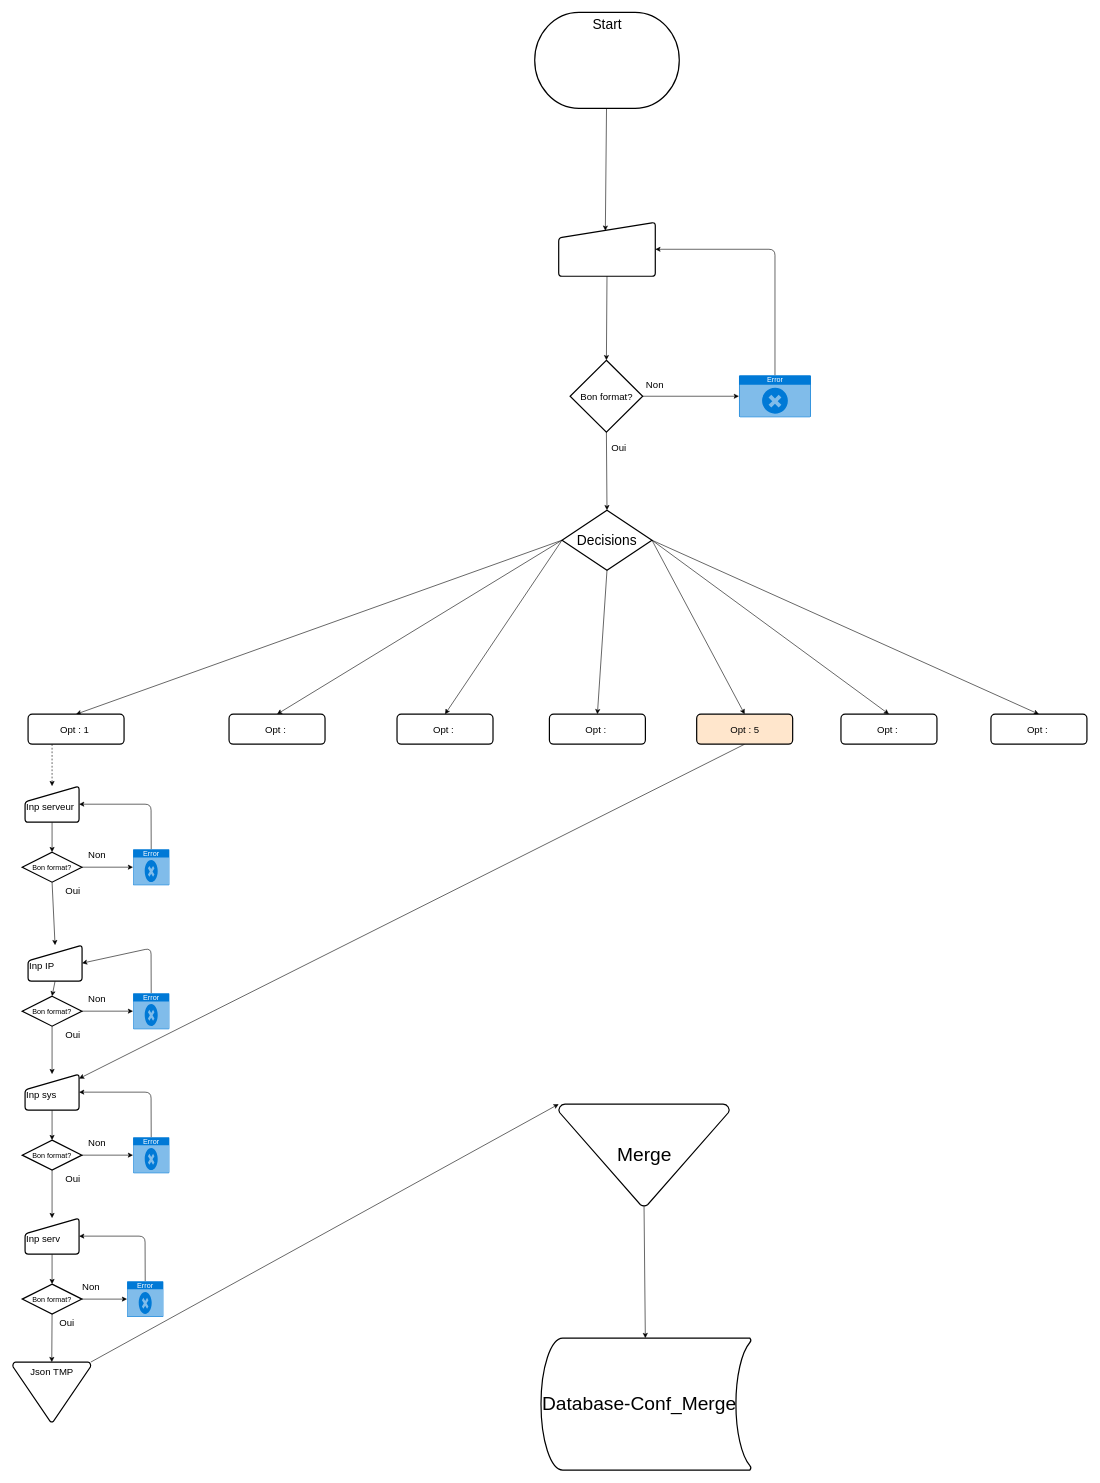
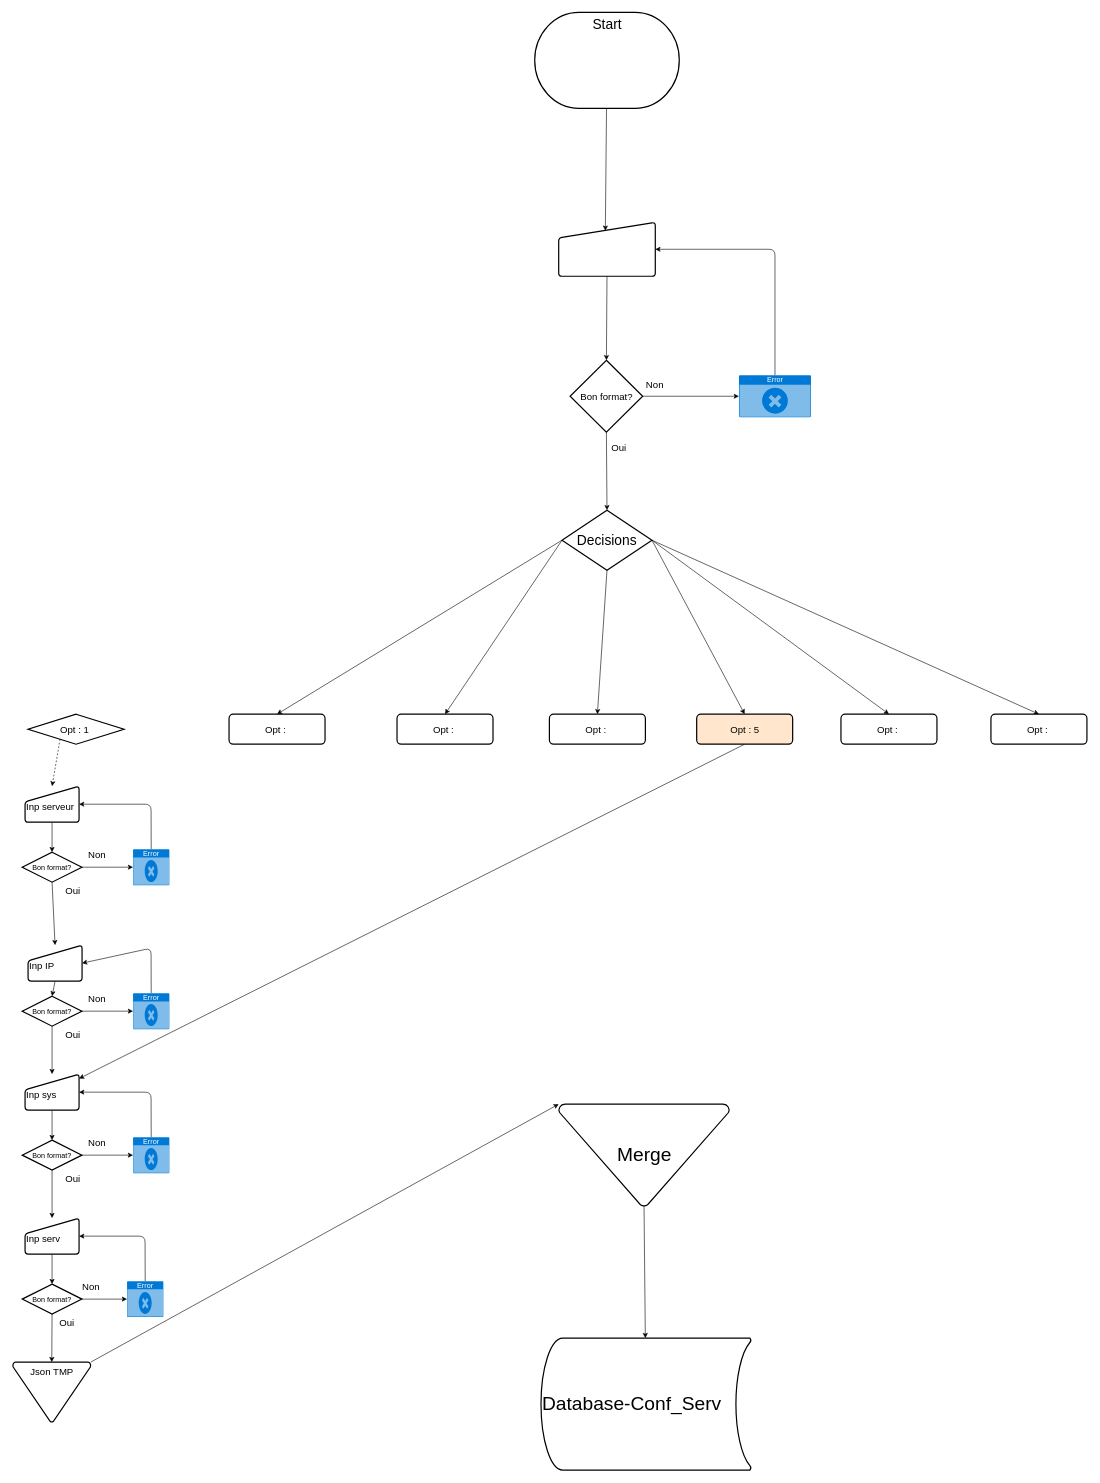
  <mxCell id="0" />
  <mxCell id="1" parent="0" />
  <mxCell id="2" value="" style="html=1;strokeWidth=2;shape=manualInput;whiteSpace=wrap;rounded=1;size=26;arcSize=11;fontSize=16;" vertex="1" parent="1"><mxGeometry x="930.5" y="370" width="161" height="90" as="geometry" /></mxCell>
- <mxCell id="3" value="&lt;div style=&quot;&quot;&gt;&lt;span style=&quot;background-color: initial;&quot;&gt;&lt;font style=&quot;font-size: 32px;&quot;&gt;Database-Conf_Merge&lt;/font&gt;&lt;/span&gt;&lt;/div&gt;" style="strokeWidth=2;html=1;shape=mxgraph.flowchart.stored_data;whiteSpace=wrap;align=left;" parent="1" vertex="1"><mxGeometry x="901" y="2230" width="350" height="220" as="geometry" /></mxCell>
+ <mxCell id="3" value="&lt;div style=&quot;&quot;&gt;&lt;span style=&quot;background-color: initial;&quot;&gt;&lt;font style=&quot;font-size: 32px;&quot;&gt;Database-Conf_Serv&lt;/font&gt;&lt;/span&gt;&lt;/div&gt;" style="strokeWidth=2;html=1;shape=mxgraph.flowchart.stored_data;whiteSpace=wrap;align=left;" parent="1" vertex="1"><mxGeometry x="901" y="2230" width="350" height="220" as="geometry" /></mxCell>
  <mxCell id="4" value="" style="edgeStyle=none;html=1;fontSize=23;entryX=0.483;entryY=0.157;entryDx=0;entryDy=0;entryPerimeter=0;" parent="1" source="5" target="2" edge="1"><mxGeometry relative="1" as="geometry"><mxPoint x="1011" y="370" as="targetPoint" /></mxGeometry></mxCell>
  <mxCell id="5" value="Start" style="strokeWidth=2;html=1;shape=mxgraph.flowchart.terminator;whiteSpace=wrap;fontSize=23;align=center;verticalAlign=top;" parent="1" vertex="1"><mxGeometry x="890.5" y="20" width="241" height="160" as="geometry" /></mxCell>
  <mxCell id="6" style="edgeStyle=none;html=1;exitX=0.5;exitY=1;exitDx=0;exitDy=0;entryX=0.5;entryY=0;entryDx=0;entryDy=0;entryPerimeter=0;fontSize=16;" edge="1" parent="1" source="2" target="28"><mxGeometry relative="1" as="geometry"><mxPoint x="1011" y="500" as="sourcePoint" /></mxGeometry></mxCell>
- <mxCell id="7" style="edgeStyle=none;html=1;exitX=0;exitY=0.5;exitDx=0;exitDy=0;exitPerimeter=0;entryX=0.5;entryY=0;entryDx=0;entryDy=0;fontSize=16;" edge="1" parent="1" source="14" target="16"><mxGeometry relative="1" as="geometry" /></mxCell>
  <mxCell id="8" style="edgeStyle=none;html=1;exitX=0;exitY=0.5;exitDx=0;exitDy=0;exitPerimeter=0;entryX=0.5;entryY=0;entryDx=0;entryDy=0;fontSize=16;" edge="1" parent="1" source="14" target="17"><mxGeometry relative="1" as="geometry" /></mxCell>
  <mxCell id="9" style="edgeStyle=none;html=1;exitX=0;exitY=0.5;exitDx=0;exitDy=0;exitPerimeter=0;entryX=0.5;entryY=0;entryDx=0;entryDy=0;fontSize=16;" edge="1" parent="1" source="14" target="18"><mxGeometry relative="1" as="geometry" /></mxCell>
  <mxCell id="10" style="edgeStyle=none;html=1;exitX=0.5;exitY=1;exitDx=0;exitDy=0;exitPerimeter=0;entryX=0.5;entryY=0;entryDx=0;entryDy=0;fontSize=16;" edge="1" parent="1" source="14" target="19"><mxGeometry relative="1" as="geometry" /></mxCell>
  <mxCell id="11" style="edgeStyle=none;html=1;exitX=1;exitY=0.5;exitDx=0;exitDy=0;exitPerimeter=0;entryX=0.5;entryY=0;entryDx=0;entryDy=0;fontSize=16;" edge="1" parent="1" source="14" target="21"><mxGeometry relative="1" as="geometry" /></mxCell>
  <mxCell id="12" style="edgeStyle=none;html=1;exitX=1;exitY=0.5;exitDx=0;exitDy=0;exitPerimeter=0;entryX=0.5;entryY=0;entryDx=0;entryDy=0;fontSize=16;" edge="1" parent="1" source="14" target="22"><mxGeometry relative="1" as="geometry" /></mxCell>
  <mxCell id="13" style="edgeStyle=none;html=1;exitX=1;exitY=0.5;exitDx=0;exitDy=0;exitPerimeter=0;entryX=0.5;entryY=0;entryDx=0;entryDy=0;fontSize=16;" edge="1" parent="1" source="14" target="23"><mxGeometry relative="1" as="geometry" /></mxCell>
  <mxCell id="14" value="Decisions" style="strokeWidth=2;html=1;shape=mxgraph.flowchart.decision;whiteSpace=wrap;fontSize=23;" parent="1" vertex="1"><mxGeometry x="936" y="850" width="150" height="100" as="geometry" /></mxCell>
  <mxCell id="15" style="edgeStyle=none;html=1;exitX=0.25;exitY=1;exitDx=0;exitDy=0;entryX=0.5;entryY=0;entryDx=0;entryDy=0;fontSize=12;dashed=1;" edge="1" parent="1" source="16" target="32"><mxGeometry relative="1" as="geometry" /></mxCell>
- <mxCell id="16" value="Opt : 1&amp;nbsp;" style="rounded=1;whiteSpace=wrap;html=1;absoluteArcSize=1;arcSize=14;strokeWidth=2;fontSize=16;" vertex="1" parent="1"><mxGeometry x="46" y="1190" width="160" height="50" as="geometry" /></mxCell>
+ <mxCell id="16" value="Opt : 1&amp;nbsp;" style="rhombus;whiteSpace=wrap;html=1;absoluteArcSize=1;arcSize=14;strokeWidth=2;fontSize=16;" vertex="1" parent="1"><mxGeometry x="46" y="1190" width="160" height="50" as="geometry" /></mxCell>
  <mxCell id="17" value="Opt :&amp;nbsp;" style="rounded=1;whiteSpace=wrap;html=1;absoluteArcSize=1;arcSize=14;strokeWidth=2;fontSize=16;" vertex="1" parent="1"><mxGeometry x="381" y="1190" width="160" height="50" as="geometry" /></mxCell>
  <mxCell id="18" value="Opt :&amp;nbsp;" style="rounded=1;whiteSpace=wrap;html=1;absoluteArcSize=1;arcSize=14;strokeWidth=2;fontSize=16;" vertex="1" parent="1"><mxGeometry x="661" y="1190" width="160" height="50" as="geometry" /></mxCell>
  <mxCell id="19" value="Opt :&amp;nbsp;" style="rounded=1;whiteSpace=wrap;html=1;absoluteArcSize=1;arcSize=14;strokeWidth=2;fontSize=16;" vertex="1" parent="1"><mxGeometry x="915" y="1190" width="160" height="50" as="geometry" /></mxCell>
  <mxCell id="20" style="edgeStyle=none;html=1;exitX=0.5;exitY=1;exitDx=0;exitDy=0;fontSize=32;" edge="1" parent="1" source="21" target="52"><mxGeometry relative="1" as="geometry"><mxPoint x="1241.273" y="1980" as="targetPoint" /></mxGeometry></mxCell>
  <mxCell id="21" value="Opt : 5" style="rounded=1;whiteSpace=wrap;html=1;absoluteArcSize=1;arcSize=14;strokeWidth=2;fontSize=16;fillColor=#ffe6cc;" vertex="1" parent="1"><mxGeometry x="1160.5" y="1190" width="160" height="50" as="geometry" /></mxCell>
  <mxCell id="22" value="Opt :&amp;nbsp;" style="rounded=1;whiteSpace=wrap;html=1;absoluteArcSize=1;arcSize=14;strokeWidth=2;fontSize=16;" vertex="1" parent="1"><mxGeometry x="1401" y="1190" width="160" height="50" as="geometry" /></mxCell>
  <mxCell id="23" value="Opt :&amp;nbsp;" style="rounded=1;whiteSpace=wrap;html=1;absoluteArcSize=1;arcSize=14;strokeWidth=2;fontSize=16;" vertex="1" parent="1"><mxGeometry x="1651" y="1190" width="160" height="50" as="geometry" /></mxCell>
  <mxCell id="24" style="edgeStyle=none;html=1;exitX=1;exitY=0;exitDx=0;exitDy=0;exitPerimeter=0;entryX=0;entryY=0;entryDx=0;entryDy=0;entryPerimeter=0;fontSize=32;" edge="1" parent="1" source="25" target="70"><mxGeometry relative="1" as="geometry" /></mxCell>
  <mxCell id="25" value="Json TMP" style="strokeWidth=2;html=1;shape=mxgraph.flowchart.merge_or_storage;whiteSpace=wrap;fontSize=16;verticalAlign=top;" vertex="1" parent="1"><mxGeometry x="20.5" y="2270" width="130" height="100" as="geometry" /></mxCell>
  <mxCell id="26" style="edgeStyle=none;html=1;exitX=0.5;exitY=1;exitDx=0;exitDy=0;exitPerimeter=0;entryX=0.5;entryY=0;entryDx=0;entryDy=0;entryPerimeter=0;fontSize=16;" edge="1" parent="1" source="28" target="14"><mxGeometry relative="1" as="geometry" /></mxCell>
  <mxCell id="27" style="edgeStyle=none;html=1;exitX=1;exitY=0.5;exitDx=0;exitDy=0;exitPerimeter=0;fontSize=16;entryX=0;entryY=0.5;entryDx=0;entryDy=0;entryPerimeter=0;" edge="1" parent="1" source="28" target="30"><mxGeometry relative="1" as="geometry"><mxPoint x="1211" y="660" as="targetPoint" /></mxGeometry></mxCell>
  <mxCell id="28" value="Bon format?" style="strokeWidth=2;html=1;shape=mxgraph.flowchart.decision;whiteSpace=wrap;fontSize=16;" vertex="1" parent="1"><mxGeometry x="949.5" y="600" width="121" height="120" as="geometry" /></mxCell>
  <mxCell id="29" style="edgeStyle=none;html=1;exitX=0.5;exitY=0;exitDx=0;exitDy=0;exitPerimeter=0;entryX=1;entryY=0.5;entryDx=0;entryDy=0;fontSize=16;" edge="1" parent="1" source="30" target="2"><mxGeometry relative="1" as="geometry"><Array as="points"><mxPoint x="1291" y="415" /></Array></mxGeometry></mxCell>
  <mxCell id="30" value="Error" style="html=1;strokeColor=none;fillColor=#0079D6;labelPosition=center;verticalLabelPosition=middle;verticalAlign=top;align=center;fontSize=12;outlineConnect=0;spacingTop=-6;fontColor=#FFFFFF;sketch=0;shape=mxgraph.sitemap.error;" vertex="1" parent="1"><mxGeometry x="1231" y="625" width="120" height="70" as="geometry" /></mxCell>
  <mxCell id="31" style="edgeStyle=none;html=1;exitX=0.5;exitY=1;exitDx=0;exitDy=0;entryX=0.5;entryY=0;entryDx=0;entryDy=0;entryPerimeter=0;fontSize=16;" edge="1" parent="1" source="32" target="35"><mxGeometry relative="1" as="geometry" /></mxCell>
  <mxCell id="32" value="&lt;br&gt;Inp serveur" style="html=1;strokeWidth=2;shape=manualInput;whiteSpace=wrap;rounded=1;size=26;arcSize=11;fontSize=16;align=left;verticalAlign=top;" vertex="1" parent="1"><mxGeometry x="41" y="1310" width="90" height="60" as="geometry" /></mxCell>
  <mxCell id="33" style="edgeStyle=none;html=1;exitX=1;exitY=0.5;exitDx=0;exitDy=0;exitPerimeter=0;fontSize=16;entryX=0;entryY=0.5;entryDx=0;entryDy=0;entryPerimeter=0;" edge="1" parent="1" source="35" target="37"><mxGeometry relative="1" as="geometry"><mxPoint x="709.75" y="1455" as="targetPoint" /></mxGeometry></mxCell>
  <mxCell id="34" style="edgeStyle=none;html=1;exitX=0.5;exitY=1;exitDx=0;exitDy=0;exitPerimeter=0;fontSize=12;entryX=0.5;entryY=0;entryDx=0;entryDy=0;" edge="1" parent="1" source="35" target="43"><mxGeometry relative="1" as="geometry"><mxPoint x="86" y="1540" as="targetPoint" /></mxGeometry></mxCell>
  <mxCell id="35" value="&lt;font style=&quot;font-size: 12px;&quot;&gt;Bon format?&lt;/font&gt;" style="strokeWidth=2;html=1;shape=mxgraph.flowchart.decision;whiteSpace=wrap;fontSize=16;" vertex="1" parent="1"><mxGeometry x="36.25" y="1420" width="99.5" height="50" as="geometry" /></mxCell>
  <mxCell id="36" style="edgeStyle=none;html=1;exitX=0.5;exitY=0;exitDx=0;exitDy=0;exitPerimeter=0;entryX=1;entryY=0.5;entryDx=0;entryDy=0;fontSize=16;" edge="1" parent="1" source="37" target="32"><mxGeometry relative="1" as="geometry"><Array as="points"><mxPoint x="251" y="1340" /></Array></mxGeometry></mxCell>
  <mxCell id="37" value="Error" style="html=1;strokeColor=none;fillColor=#0079D6;labelPosition=center;verticalLabelPosition=middle;verticalAlign=top;align=center;fontSize=12;outlineConnect=0;spacingTop=-6;fontColor=#FFFFFF;sketch=0;shape=mxgraph.sitemap.error;" vertex="1" parent="1"><mxGeometry x="221" y="1415" width="60.5" height="60" as="geometry" /></mxCell>
  <mxCell id="38" value="Oui" style="text;strokeColor=none;align=center;fillColor=none;html=1;verticalAlign=middle;whiteSpace=wrap;rounded=0;fontSize=16;" vertex="1" parent="1"><mxGeometry x="1001" y="730" width="60" height="30" as="geometry" /></mxCell>
  <mxCell id="39" value="Non" style="text;strokeColor=none;align=center;fillColor=none;html=1;verticalAlign=middle;whiteSpace=wrap;rounded=0;fontSize=16;" vertex="1" parent="1"><mxGeometry x="1060.5" y="625" width="60" height="30" as="geometry" /></mxCell>
  <mxCell id="40" value="Oui" style="text;strokeColor=none;align=center;fillColor=none;html=1;verticalAlign=middle;whiteSpace=wrap;rounded=0;fontSize=16;" vertex="1" parent="1"><mxGeometry x="90.5" y="1470" width="60" height="30" as="geometry" /></mxCell>
  <mxCell id="41" value="Non" style="text;strokeColor=none;align=center;fillColor=none;html=1;verticalAlign=middle;whiteSpace=wrap;rounded=0;fontSize=16;" vertex="1" parent="1"><mxGeometry x="131" y="1410" width="60" height="30" as="geometry" /></mxCell>
  <mxCell id="42" style="edgeStyle=none;html=1;exitX=0.5;exitY=1;exitDx=0;exitDy=0;entryX=0.5;entryY=0;entryDx=0;entryDy=0;entryPerimeter=0;fontSize=12;" edge="1" parent="1" source="43" target="46"><mxGeometry relative="1" as="geometry" /></mxCell>
  <mxCell id="43" value="&lt;br&gt;&lt;div style=&quot;text-align: center;&quot;&gt;&lt;span style=&quot;background-color: initial;&quot;&gt;Inp IP&lt;/span&gt;&lt;/div&gt;" style="html=1;strokeWidth=2;shape=manualInput;whiteSpace=wrap;rounded=1;size=26;arcSize=11;fontSize=16;align=left;verticalAlign=top;" vertex="1" parent="1"><mxGeometry x="46" y="1575" width="90" height="60" as="geometry" /></mxCell>
  <mxCell id="44" style="edgeStyle=none;html=1;exitX=1;exitY=0.5;exitDx=0;exitDy=0;exitPerimeter=0;fontSize=16;entryX=0;entryY=0.5;entryDx=0;entryDy=0;entryPerimeter=0;" edge="1" parent="1" source="46" target="48"><mxGeometry relative="1" as="geometry"><mxPoint x="709.75" y="1695" as="targetPoint" /></mxGeometry></mxCell>
  <mxCell id="45" style="edgeStyle=none;html=1;exitX=0.5;exitY=1;exitDx=0;exitDy=0;exitPerimeter=0;fontSize=12;entryX=0.5;entryY=0;entryDx=0;entryDy=0;" edge="1" parent="1" source="46" target="52"><mxGeometry relative="1" as="geometry"><mxPoint x="86" y="1780" as="targetPoint" /></mxGeometry></mxCell>
  <mxCell id="46" value="&lt;font style=&quot;font-size: 12px;&quot;&gt;Bon format?&lt;/font&gt;" style="strokeWidth=2;html=1;shape=mxgraph.flowchart.decision;whiteSpace=wrap;fontSize=16;" vertex="1" parent="1"><mxGeometry x="36.25" y="1660" width="99.5" height="50" as="geometry" /></mxCell>
  <mxCell id="47" style="edgeStyle=none;html=1;exitX=0.5;exitY=0;exitDx=0;exitDy=0;exitPerimeter=0;entryX=1;entryY=0.5;entryDx=0;entryDy=0;fontSize=16;" edge="1" parent="1" source="48" target="43"><mxGeometry relative="1" as="geometry"><Array as="points"><mxPoint x="251" y="1580" /></Array></mxGeometry></mxCell>
  <mxCell id="48" value="Error" style="html=1;strokeColor=none;fillColor=#0079D6;labelPosition=center;verticalLabelPosition=middle;verticalAlign=top;align=center;fontSize=12;outlineConnect=0;spacingTop=-6;fontColor=#FFFFFF;sketch=0;shape=mxgraph.sitemap.error;" vertex="1" parent="1"><mxGeometry x="221" y="1655" width="60.5" height="60" as="geometry" /></mxCell>
  <mxCell id="49" value="Oui" style="text;strokeColor=none;align=center;fillColor=none;html=1;verticalAlign=middle;whiteSpace=wrap;rounded=0;fontSize=16;" vertex="1" parent="1"><mxGeometry x="90.5" y="1710" width="60" height="30" as="geometry" /></mxCell>
  <mxCell id="50" value="Non" style="text;strokeColor=none;align=center;fillColor=none;html=1;verticalAlign=middle;whiteSpace=wrap;rounded=0;fontSize=16;" vertex="1" parent="1"><mxGeometry x="131" y="1650" width="60" height="30" as="geometry" /></mxCell>
  <mxCell id="51" style="edgeStyle=none;html=1;exitX=0.5;exitY=1;exitDx=0;exitDy=0;entryX=0.5;entryY=0;entryDx=0;entryDy=0;entryPerimeter=0;fontSize=12;" edge="1" parent="1" source="52" target="55"><mxGeometry relative="1" as="geometry" /></mxCell>
  <mxCell id="52" value="&lt;br&gt;Inp sys" style="html=1;strokeWidth=2;shape=manualInput;whiteSpace=wrap;rounded=1;size=26;arcSize=11;fontSize=16;align=left;verticalAlign=top;" vertex="1" parent="1"><mxGeometry x="41" y="1790" width="90" height="60" as="geometry" /></mxCell>
  <mxCell id="53" style="edgeStyle=none;html=1;exitX=1;exitY=0.5;exitDx=0;exitDy=0;exitPerimeter=0;fontSize=16;entryX=0;entryY=0.5;entryDx=0;entryDy=0;entryPerimeter=0;" edge="1" parent="1" source="55" target="57"><mxGeometry relative="1" as="geometry"><mxPoint x="709.75" y="1935" as="targetPoint" /></mxGeometry></mxCell>
  <mxCell id="54" style="edgeStyle=none;html=1;exitX=0.5;exitY=1;exitDx=0;exitDy=0;exitPerimeter=0;fontSize=12;entryX=0.5;entryY=0;entryDx=0;entryDy=0;" edge="1" parent="1" source="55" target="61"><mxGeometry relative="1" as="geometry"><mxPoint x="86" y="2020" as="targetPoint" /></mxGeometry></mxCell>
  <mxCell id="55" value="&lt;font style=&quot;font-size: 12px;&quot;&gt;Bon format?&lt;/font&gt;" style="strokeWidth=2;html=1;shape=mxgraph.flowchart.decision;whiteSpace=wrap;fontSize=16;" vertex="1" parent="1"><mxGeometry x="36.25" y="1900" width="99.5" height="50" as="geometry" /></mxCell>
  <mxCell id="56" style="edgeStyle=none;html=1;exitX=0.5;exitY=0;exitDx=0;exitDy=0;exitPerimeter=0;entryX=1;entryY=0.5;entryDx=0;entryDy=0;fontSize=16;" edge="1" parent="1" source="57" target="52"><mxGeometry relative="1" as="geometry"><Array as="points"><mxPoint x="251" y="1820" /></Array></mxGeometry></mxCell>
  <mxCell id="57" value="Error" style="html=1;strokeColor=none;fillColor=#0079D6;labelPosition=center;verticalLabelPosition=middle;verticalAlign=top;align=center;fontSize=12;outlineConnect=0;spacingTop=-6;fontColor=#FFFFFF;sketch=0;shape=mxgraph.sitemap.error;" vertex="1" parent="1"><mxGeometry x="221" y="1895" width="60.5" height="60" as="geometry" /></mxCell>
  <mxCell id="58" value="Oui" style="text;strokeColor=none;align=center;fillColor=none;html=1;verticalAlign=middle;whiteSpace=wrap;rounded=0;fontSize=16;" vertex="1" parent="1"><mxGeometry x="90.5" y="1950" width="60" height="30" as="geometry" /></mxCell>
  <mxCell id="59" value="Non" style="text;strokeColor=none;align=center;fillColor=none;html=1;verticalAlign=middle;whiteSpace=wrap;rounded=0;fontSize=16;" vertex="1" parent="1"><mxGeometry x="131" y="1890" width="60" height="30" as="geometry" /></mxCell>
  <mxCell id="60" style="edgeStyle=none;html=1;exitX=0.5;exitY=1;exitDx=0;exitDy=0;entryX=0.5;entryY=0;entryDx=0;entryDy=0;entryPerimeter=0;fontSize=12;" edge="1" parent="1" source="61" target="64"><mxGeometry relative="1" as="geometry" /></mxCell>
  <mxCell id="61" value="&lt;br&gt;Inp serv" style="html=1;strokeWidth=2;shape=manualInput;whiteSpace=wrap;rounded=1;size=26;arcSize=11;fontSize=16;align=left;verticalAlign=top;" vertex="1" parent="1"><mxGeometry x="41" y="2030" width="90" height="60" as="geometry" /></mxCell>
  <mxCell id="62" style="edgeStyle=none;html=1;exitX=1;exitY=0.5;exitDx=0;exitDy=0;exitPerimeter=0;fontSize=16;entryX=0;entryY=0.5;entryDx=0;entryDy=0;entryPerimeter=0;" edge="1" parent="1" source="64" target="66"><mxGeometry relative="1" as="geometry"><mxPoint x="699.75" y="2175" as="targetPoint" /></mxGeometry></mxCell>
  <mxCell id="63" style="edgeStyle=none;html=1;exitX=0.5;exitY=1;exitDx=0;exitDy=0;exitPerimeter=0;fontSize=12;entryX=0.5;entryY=0;entryDx=0;entryDy=0;entryPerimeter=0;" edge="1" parent="1" source="64" target="25"><mxGeometry relative="1" as="geometry"><mxPoint x="86.25" y="2260" as="targetPoint" /></mxGeometry></mxCell>
  <mxCell id="64" value="&lt;font style=&quot;font-size: 12px;&quot;&gt;Bon format?&lt;/font&gt;" style="strokeWidth=2;html=1;shape=mxgraph.flowchart.decision;whiteSpace=wrap;fontSize=16;" vertex="1" parent="1"><mxGeometry x="36.25" y="2140" width="99.5" height="50" as="geometry" /></mxCell>
  <mxCell id="65" style="edgeStyle=none;html=1;exitX=0.5;exitY=0;exitDx=0;exitDy=0;exitPerimeter=0;entryX=1;entryY=0.5;entryDx=0;entryDy=0;fontSize=16;" edge="1" parent="1" source="66" target="61"><mxGeometry relative="1" as="geometry"><Array as="points"><mxPoint x="241" y="2060" /></Array></mxGeometry></mxCell>
  <mxCell id="66" value="Error" style="html=1;strokeColor=none;fillColor=#0079D6;labelPosition=center;verticalLabelPosition=middle;verticalAlign=top;align=center;fontSize=12;outlineConnect=0;spacingTop=-6;fontColor=#FFFFFF;sketch=0;shape=mxgraph.sitemap.error;" vertex="1" parent="1"><mxGeometry x="211" y="2135" width="60.5" height="60" as="geometry" /></mxCell>
  <mxCell id="67" value="Oui" style="text;strokeColor=none;align=center;fillColor=none;html=1;verticalAlign=middle;whiteSpace=wrap;rounded=0;fontSize=16;" vertex="1" parent="1"><mxGeometry x="80.5" width="60" height="30" as="geometry" y="2190" /></mxCell>
  <mxCell id="68" value="Non" style="text;strokeColor=none;align=center;fillColor=none;html=1;verticalAlign=middle;whiteSpace=wrap;rounded=0;fontSize=16;" vertex="1" parent="1"><mxGeometry x="121" y="2130" width="60" height="30" as="geometry" /></mxCell>
  <mxCell id="69" style="edgeStyle=none;html=1;exitX=0.5;exitY=1;exitDx=0;exitDy=0;exitPerimeter=0;fontSize=32;" edge="1" parent="1" source="70" target="3"><mxGeometry relative="1" as="geometry" /></mxCell>
  <mxCell id="70" value="Merge" style="strokeWidth=2;html=1;shape=mxgraph.flowchart.merge_or_storage;whiteSpace=wrap;fontSize=32;" vertex="1" parent="1"><mxGeometry x="930.5" y="1840" width="284.5" height="170" as="geometry" /></mxCell>
